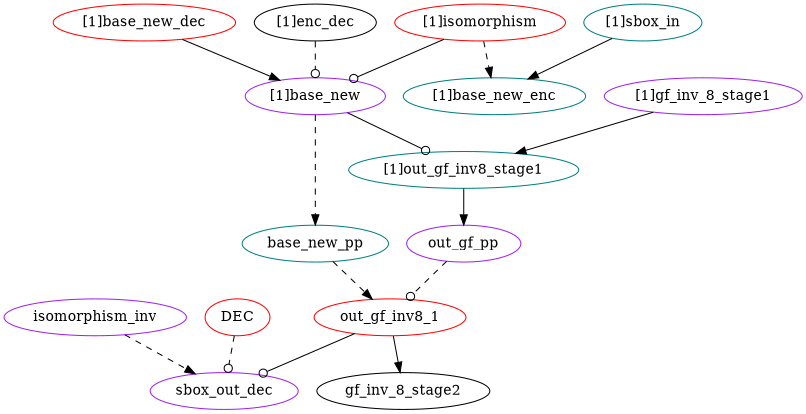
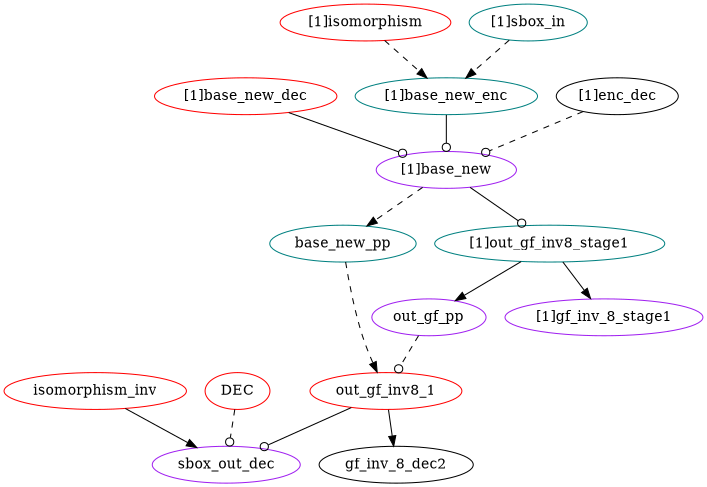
  strict digraph {
    fontname="DejaVu Serif"
    node [color=purple complexity=8 fontname="DejaVu Serif" importance=0.409880716267 rank=0.029277194019]
    edge [arrowhead=normal fontname="DejaVu Serif" style=dashed]
    base_new_pp [color=teal importance=0.270901992512 rank=0.033862749064]
    out_gf_inv8_1 [color=red complexity=4 importance=0.210098834077 rank=0.0525247085193]
    sbox_out_dec [complexity=0 importance=0.0906630085568 rank=0.0]
-   gf_inv_8_stage2 [color=black importance=0.244843680391 rank=0.0306054600489]
+   gf_inv_8_stage2 [color=black importance=0.244843680391 rank=0.0306054600489 label=gf_inv_8_dec2]
    "[1]base_new_dec" [color=red complexity=14]
    "[1]base_new" [complexity=10 importance=0.375135869953 rank=0.0375135869953]
    "[1]out_gf_inv8_stage1" [color=teal complexity=10 importance=0.36210692042 rank=0.036210692042]
    out_gf_pp [importance=0.283931475981 rank=0.0354914344976]
    "[1]gf_inv_8_stage1" [complexity=13 importance=0.396851766734 rank=0.0305270589795]
    "[1]isomorphism" [color=red complexity=18 importance=0.479370134589 rank=0.0266316741438]
    "[1]base_new_enc" [color=teal complexity=14 importance=0.444625288275 rank=0.0317589491625]
    "[1]sbox_in" [color=teal complexity=18 importance=0.479370134589 rank=0.0266316741438]
    "[1]enc_dec" [color=black complexity=14]
-   isomorphism_inv [complexity=4 importance=0.125407854871 rank=0.0313519637177]
+   isomorphism_inv [color=red complexity=4 importance=0.125407854871 rank=0.0313519637177]
    DEC [color=red complexity=4 importance=0.125407854871 rank=0.0313519637177]
    base_new_pp -> out_gf_inv8_1
    out_gf_inv8_1 -> sbox_out_dec [arrowhead=odot style=solid]
    out_gf_inv8_1 -> gf_inv_8_stage2 [style=solid]
-   "[1]base_new_dec" -> "[1]base_new" [style=solid]
+   "[1]base_new_dec" -> "[1]base_new" [arrowhead=odot style=solid]
    "[1]base_new" -> base_new_pp
    "[1]base_new" -> "[1]out_gf_inv8_stage1" [arrowhead=odot style=solid]
    "[1]out_gf_inv8_stage1" -> out_gf_pp [style=solid]
    out_gf_pp -> out_gf_inv8_1 [arrowhead=odot]
-   "[1]gf_inv_8_stage1" -> "[1]out_gf_inv8_stage1" [style=solid]
+   "[1]out_gf_inv8_stage1" -> "[1]gf_inv_8_stage1" [style=solid]
    "[1]isomorphism" -> "[1]base_new_enc"
-   "[1]isomorphism" -> "[1]base_new" [arrowhead=odot style=solid]
-   "[1]sbox_in" -> "[1]base_new_enc" [style=solid]
+   "[1]base_new_enc" -> "[1]base_new" [arrowhead=odot style=solid]
+   "[1]sbox_in" -> "[1]base_new_enc"
    "[1]enc_dec" -> "[1]base_new" [arrowhead=odot]
-   isomorphism_inv -> sbox_out_dec
+   isomorphism_inv -> sbox_out_dec [style=solid]
    DEC -> sbox_out_dec [arrowhead=odot]
  }
